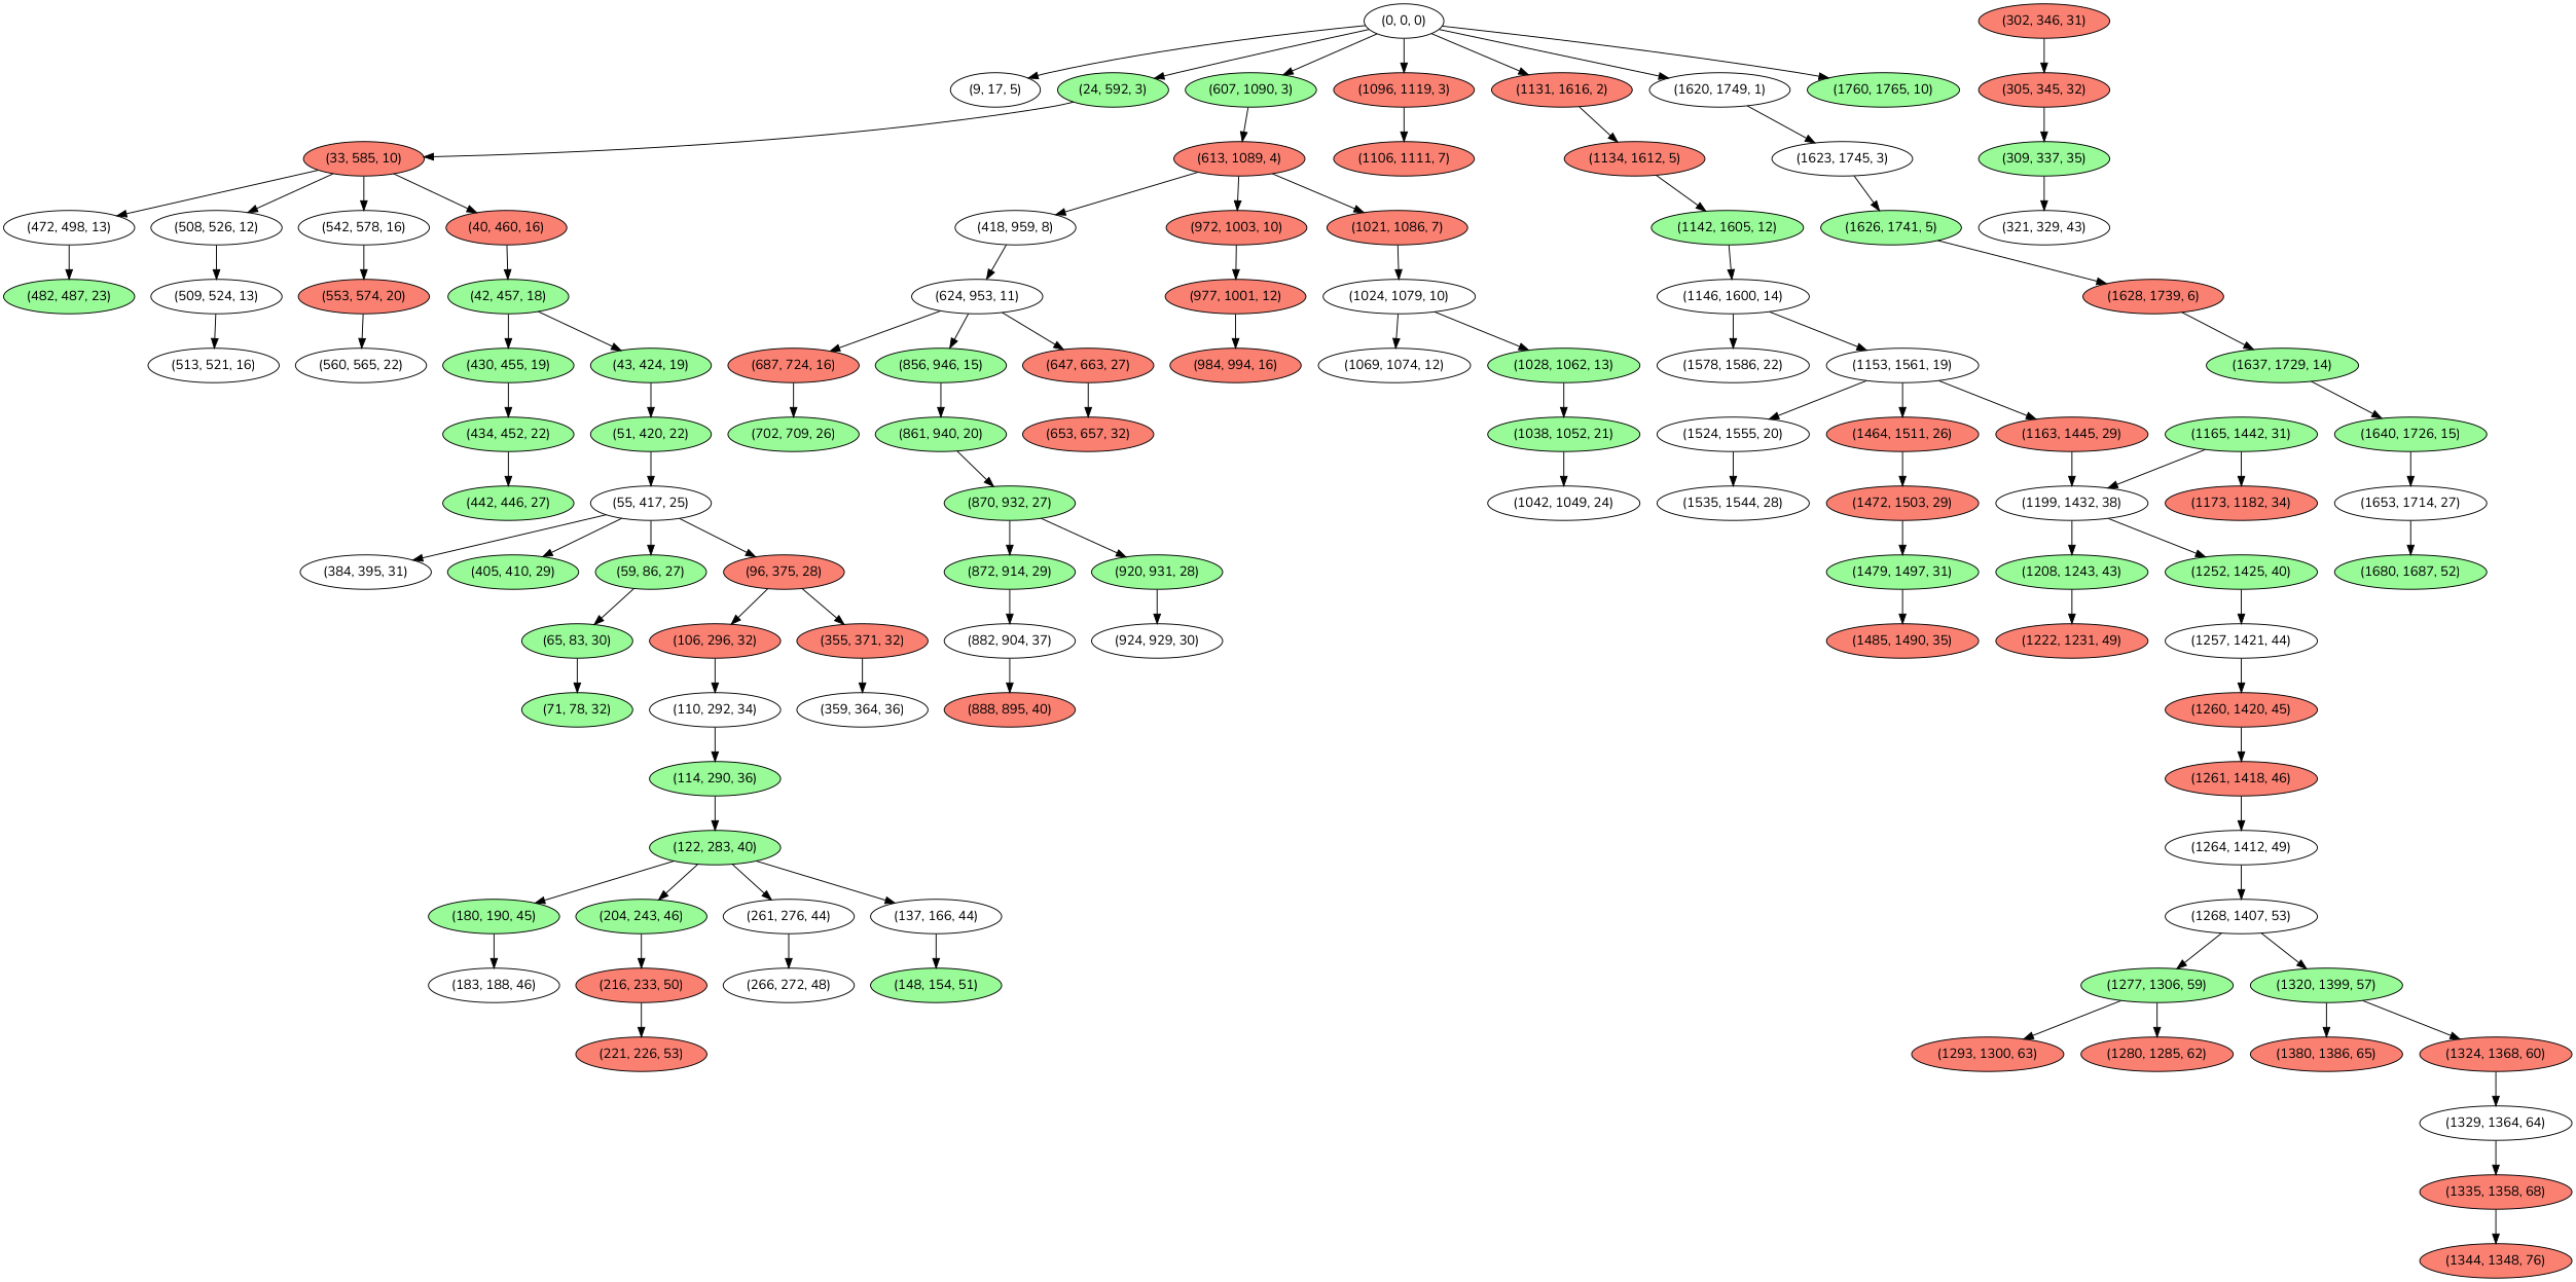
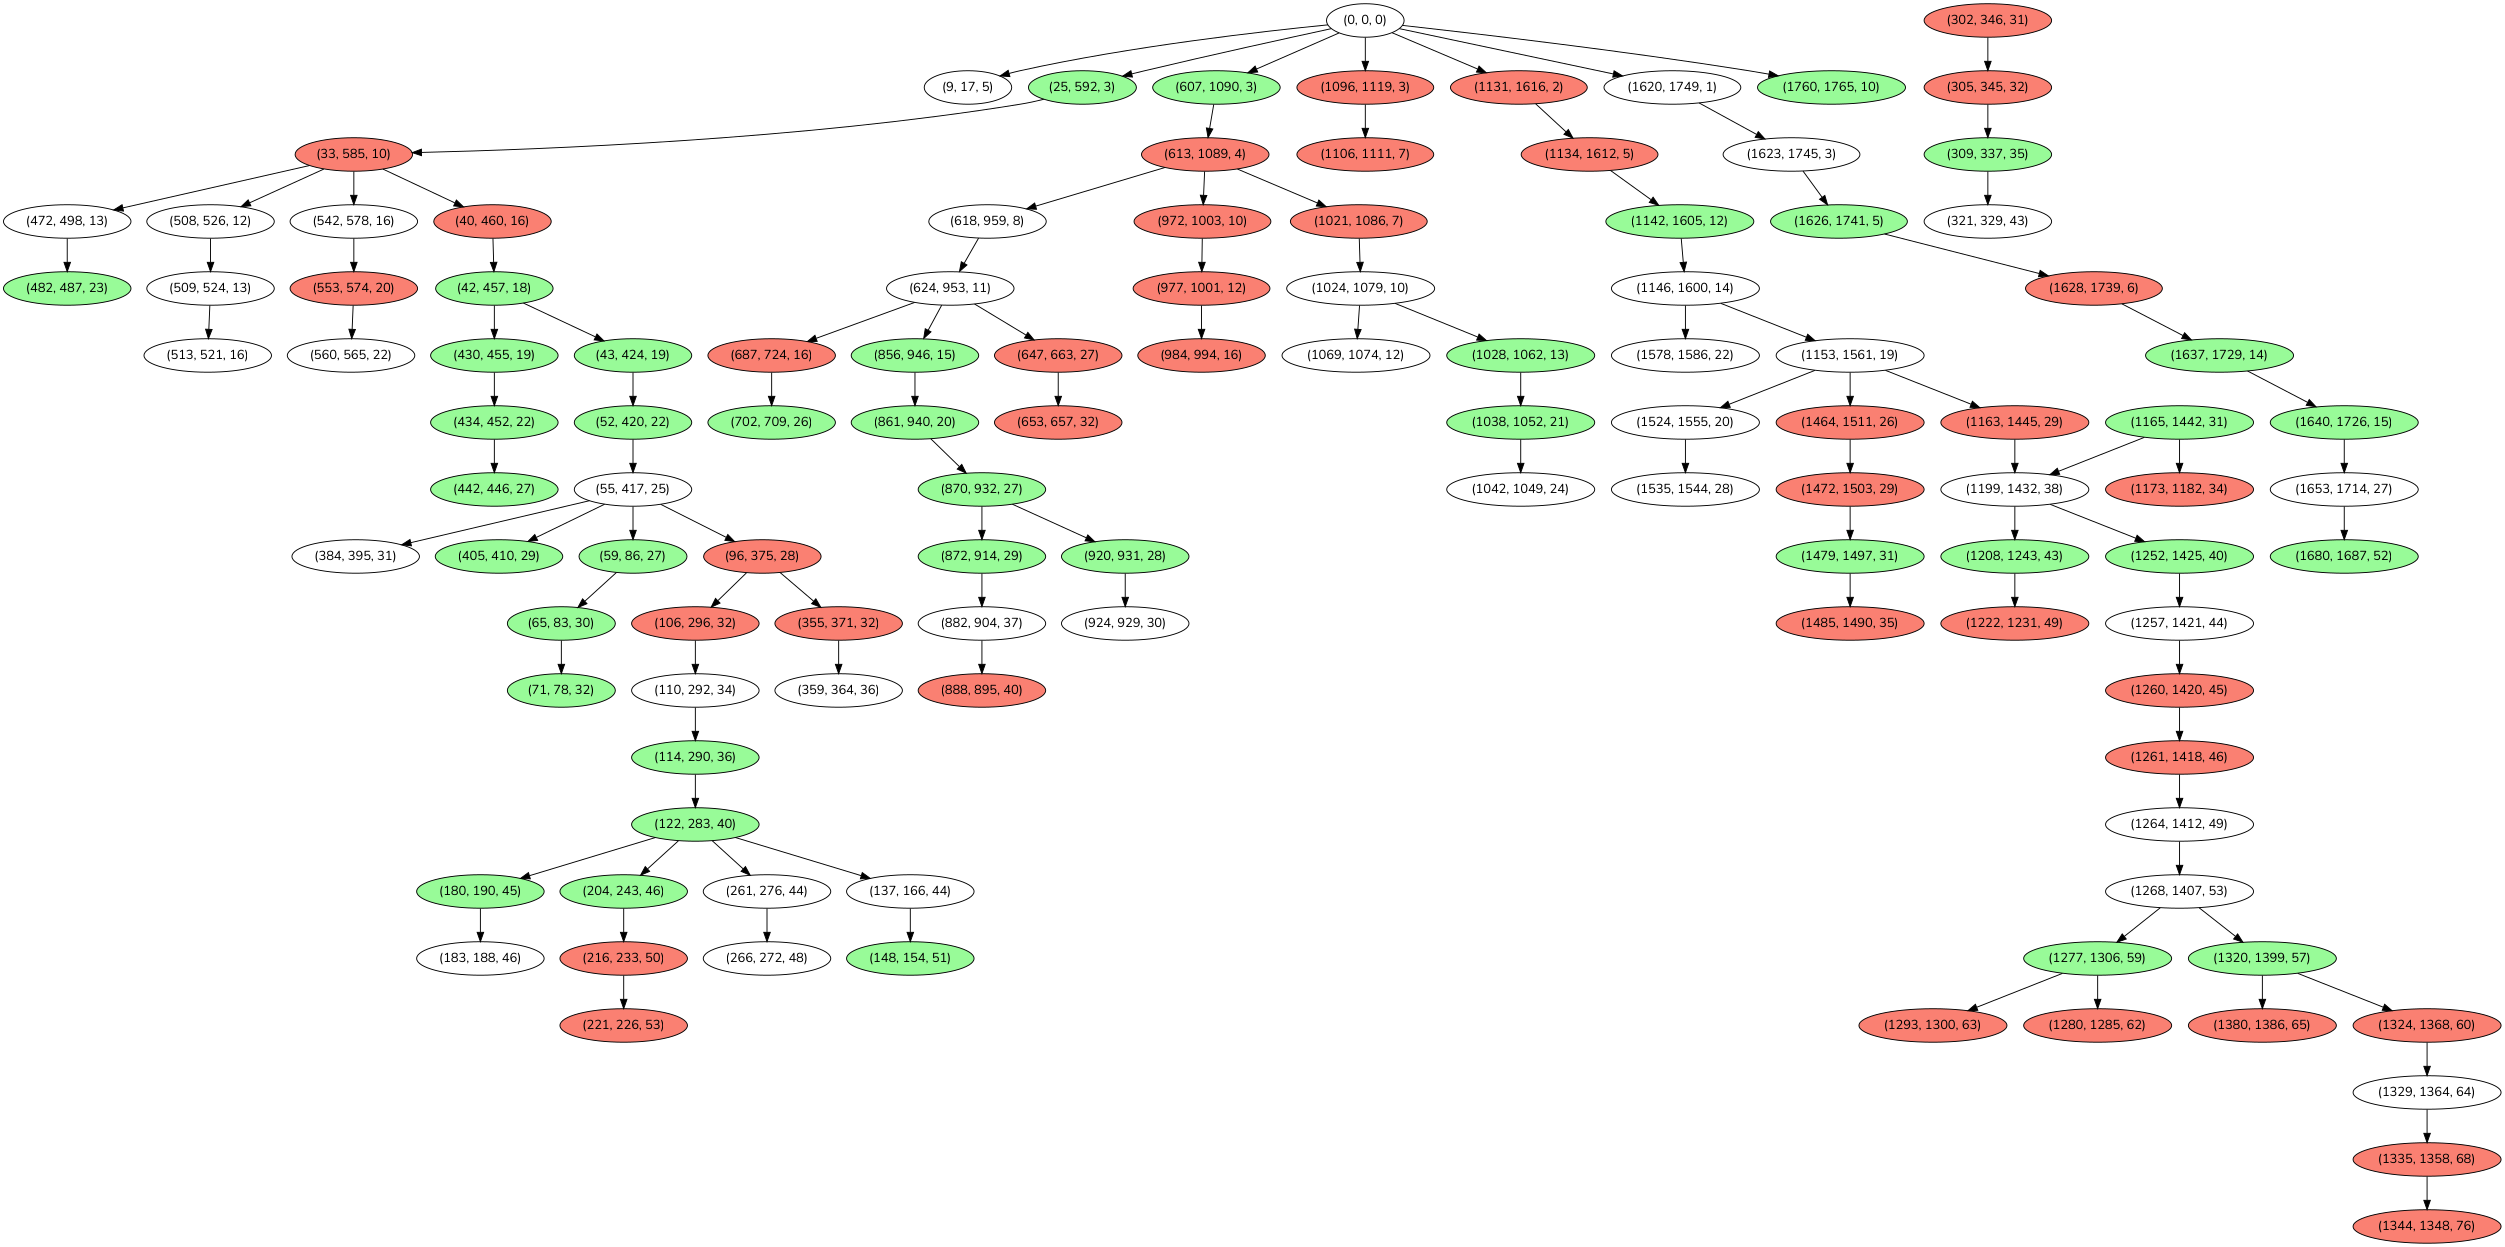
  digraph {
    fontname=Nunito
    node [fillcolor=palegreen fontname=Nunito style=filled]
    edge [fontname=Nunito]
    "(0, 0, 0)" [fillcolor=white]
    "(9, 17, 5)" [fillcolor=white]
-   "(25, 592, 3)" [label="(24, 592, 3)"]
+   "(25, 592, 3)"
    "(607, 1090, 3)"
    "(1096, 1119, 3)" [fillcolor=salmon]
    "(1131, 1616, 2)" [fillcolor=salmon]
    "(1620, 1749, 1)" [fillcolor=white]
    "(1760, 1765, 10)"
    "(33, 585, 10)" [fillcolor=salmon]
    "(613, 1089, 4)" [fillcolor=salmon]
    "(1106, 1111, 7)" [fillcolor=salmon]
    "(1134, 1612, 5)" [fillcolor=salmon]
    "(1623, 1745, 3)" [fillcolor=white]
    "(40, 460, 16)" [fillcolor=salmon]
    "(472, 498, 13)" [fillcolor=white]
    "(508, 526, 12)" [fillcolor=white]
    "(542, 578, 16)" [fillcolor=white]
    "(42, 457, 18)"
    "(482, 487, 23)"
    "(509, 524, 13)" [fillcolor=white]
    "(553, 574, 20)" [fillcolor=salmon]
    "(43, 424, 19)"
    "(430, 455, 19)"
-   "(51, 420, 22)"
+   "(51, 420, 22)" [label="(52, 420, 22)"]
    "(434, 452, 22)"
    "(55, 417, 25)" [fillcolor=white]
    "(59, 86, 27)"
    "(96, 375, 28)" [fillcolor=salmon]
    "(384, 395, 31)" [fillcolor=white]
    "(405, 410, 29)"
    "(65, 83, 30)"
    "(106, 296, 32)" [fillcolor=salmon]
    "(355, 371, 32)" [fillcolor=salmon]
    "(71, 78, 32)"
    "(110, 292, 34)" [fillcolor=white]
    "(302, 346, 31)" [fillcolor=salmon]
    "(305, 345, 32)" [fillcolor=salmon]
    "(359, 364, 36)" [fillcolor=white]
    "(114, 290, 36)"
    "(122, 283, 40)"
    "(137, 166, 44)" [fillcolor=white]
    "(180, 190, 45)"
    "(204, 243, 46)"
    "(261, 276, 44)" [fillcolor=white]
    "(148, 154, 51)"
    "(183, 188, 46)" [fillcolor=white]
    "(216, 233, 50)" [fillcolor=salmon]
    "(266, 272, 48)" [fillcolor=white]
    "(221, 226, 53)" [fillcolor=salmon]
    "(309, 337, 35)"
    "(321, 329, 43)" [fillcolor=white]
    "(442, 446, 27)"
    "(513, 521, 16)" [fillcolor=white]
    "(560, 565, 22)" [fillcolor=white]
-   "(618, 959, 8)" [fillcolor=white label="(418, 959, 8)"]
+   "(618, 959, 8)" [fillcolor=white]
    "(972, 1003, 10)" [fillcolor=salmon]
    "(1021, 1086, 7)" [fillcolor=salmon]
    "(624, 953, 11)" [fillcolor=white]
    "(977, 1001, 12)" [fillcolor=salmon]
    "(1024, 1079, 10)" [fillcolor=white]
    "(647, 663, 27)" [fillcolor=salmon]
    "(687, 724, 16)" [fillcolor=salmon]
    "(856, 946, 15)"
    "(653, 657, 32)" [fillcolor=salmon]
    "(702, 709, 26)"
    "(861, 940, 20)"
    "(870, 932, 27)"
    "(872, 914, 29)"
    "(920, 931, 28)"
    "(882, 904, 37)" [fillcolor=white]
    "(924, 929, 30)" [fillcolor=white]
    "(888, 895, 40)" [fillcolor=salmon]
    "(984, 994, 16)" [fillcolor=salmon]
    "(1028, 1062, 13)"
    "(1069, 1074, 12)" [fillcolor=white]
    "(1038, 1052, 21)"
    "(1042, 1049, 24)" [fillcolor=white]
    "(1142, 1605, 12)"
    "(1146, 1600, 14)" [fillcolor=white]
    "(1153, 1561, 19)" [fillcolor=white]
    "(1578, 1586, 22)" [fillcolor=white]
    "(1163, 1445, 29)" [fillcolor=salmon]
    "(1464, 1511, 26)" [fillcolor=salmon]
    "(1524, 1555, 20)" [fillcolor=white]
    "(1199, 1432, 38)" [fillcolor=white]
    "(1472, 1503, 29)" [fillcolor=salmon]
    "(1535, 1544, 28)" [fillcolor=white]
    "(1173, 1182, 34)" [fillcolor=salmon]
    "(1165, 1442, 31)"
    "(1208, 1243, 43)"
    "(1252, 1425, 40)"
    "(1222, 1231, 49)" [fillcolor=salmon]
    "(1257, 1421, 44)" [fillcolor=white]
    "(1260, 1420, 45)" [fillcolor=salmon]
    "(1261, 1418, 46)" [fillcolor=salmon]
    "(1264, 1412, 49)" [fillcolor=white]
    "(1268, 1407, 53)" [fillcolor=white]
    "(1277, 1306, 59)"
    "(1320, 1399, 57)"
    "(1280, 1285, 62)" [fillcolor=salmon]
    "(1293, 1300, 63)" [fillcolor=salmon]
    "(1324, 1368, 60)" [fillcolor=salmon]
    "(1380, 1386, 65)" [fillcolor=salmon]
    "(1329, 1364, 64)" [fillcolor=white]
    "(1335, 1358, 68)" [fillcolor=salmon]
    "(1344, 1348, 76)" [fillcolor=salmon]
    "(1479, 1497, 31)"
    "(1485, 1490, 35)" [fillcolor=salmon]
    "(1626, 1741, 5)"
    "(1628, 1739, 6)" [fillcolor=salmon]
    "(1637, 1729, 14)"
    "(1640, 1726, 15)"
    "(1653, 1714, 27)" [fillcolor=white]
    "(1680, 1687, 52)"
    "(0, 0, 0)" -> "(9, 17, 5)"
    "(0, 0, 0)" -> "(25, 592, 3)"
    "(0, 0, 0)" -> "(607, 1090, 3)"
    "(0, 0, 0)" -> "(1096, 1119, 3)"
    "(0, 0, 0)" -> "(1131, 1616, 2)"
    "(0, 0, 0)" -> "(1620, 1749, 1)"
    "(0, 0, 0)" -> "(1760, 1765, 10)"
    "(25, 592, 3)" -> "(33, 585, 10)"
    "(607, 1090, 3)" -> "(613, 1089, 4)"
    "(1096, 1119, 3)" -> "(1106, 1111, 7)"
    "(1131, 1616, 2)" -> "(1134, 1612, 5)"
    "(1620, 1749, 1)" -> "(1623, 1745, 3)"
    "(33, 585, 10)" -> "(40, 460, 16)"
    "(33, 585, 10)" -> "(472, 498, 13)"
    "(33, 585, 10)" -> "(508, 526, 12)"
    "(33, 585, 10)" -> "(542, 578, 16)"
    "(613, 1089, 4)" -> "(618, 959, 8)"
    "(613, 1089, 4)" -> "(972, 1003, 10)"
    "(613, 1089, 4)" -> "(1021, 1086, 7)"
    "(1134, 1612, 5)" -> "(1142, 1605, 12)"
    "(1623, 1745, 3)" -> "(1626, 1741, 5)"
    "(40, 460, 16)" -> "(42, 457, 18)"
    "(472, 498, 13)" -> "(482, 487, 23)"
    "(508, 526, 12)" -> "(509, 524, 13)"
    "(542, 578, 16)" -> "(553, 574, 20)"
    "(42, 457, 18)" -> "(43, 424, 19)"
    "(42, 457, 18)" -> "(430, 455, 19)"
    "(509, 524, 13)" -> "(513, 521, 16)"
    "(553, 574, 20)" -> "(560, 565, 22)"
    "(43, 424, 19)" -> "(51, 420, 22)"
    "(430, 455, 19)" -> "(434, 452, 22)"
    "(51, 420, 22)" -> "(55, 417, 25)"
    "(434, 452, 22)" -> "(442, 446, 27)"
    "(55, 417, 25)" -> "(59, 86, 27)"
    "(55, 417, 25)" -> "(96, 375, 28)"
    "(55, 417, 25)" -> "(384, 395, 31)"
    "(55, 417, 25)" -> "(405, 410, 29)"
    "(59, 86, 27)" -> "(65, 83, 30)"
    "(96, 375, 28)" -> "(106, 296, 32)"
    "(96, 375, 28)" -> "(355, 371, 32)"
    "(65, 83, 30)" -> "(71, 78, 32)"
    "(106, 296, 32)" -> "(110, 292, 34)"
    "(355, 371, 32)" -> "(359, 364, 36)"
    "(110, 292, 34)" -> "(114, 290, 36)"
    "(302, 346, 31)" -> "(305, 345, 32)"
    "(305, 345, 32)" -> "(309, 337, 35)"
    "(114, 290, 36)" -> "(122, 283, 40)"
    "(122, 283, 40)" -> "(137, 166, 44)"
    "(122, 283, 40)" -> "(180, 190, 45)"
    "(122, 283, 40)" -> "(204, 243, 46)"
    "(122, 283, 40)" -> "(261, 276, 44)"
    "(137, 166, 44)" -> "(148, 154, 51)"
    "(180, 190, 45)" -> "(183, 188, 46)"
    "(204, 243, 46)" -> "(216, 233, 50)"
    "(261, 276, 44)" -> "(266, 272, 48)"
    "(216, 233, 50)" -> "(221, 226, 53)"
    "(309, 337, 35)" -> "(321, 329, 43)"
    "(618, 959, 8)" -> "(624, 953, 11)"
    "(972, 1003, 10)" -> "(977, 1001, 12)"
    "(1021, 1086, 7)" -> "(1024, 1079, 10)"
    "(624, 953, 11)" -> "(647, 663, 27)"
    "(624, 953, 11)" -> "(687, 724, 16)"
    "(624, 953, 11)" -> "(856, 946, 15)"
    "(977, 1001, 12)" -> "(984, 994, 16)"
    "(1024, 1079, 10)" -> "(1028, 1062, 13)"
    "(1024, 1079, 10)" -> "(1069, 1074, 12)"
    "(647, 663, 27)" -> "(653, 657, 32)"
    "(687, 724, 16)" -> "(702, 709, 26)"
    "(856, 946, 15)" -> "(861, 940, 20)"
    "(861, 940, 20)" -> "(870, 932, 27)"
    "(870, 932, 27)" -> "(872, 914, 29)"
    "(870, 932, 27)" -> "(920, 931, 28)"
    "(872, 914, 29)" -> "(882, 904, 37)"
    "(920, 931, 28)" -> "(924, 929, 30)"
    "(882, 904, 37)" -> "(888, 895, 40)"
    "(1028, 1062, 13)" -> "(1038, 1052, 21)"
    "(1038, 1052, 21)" -> "(1042, 1049, 24)"
    "(1142, 1605, 12)" -> "(1146, 1600, 14)"
    "(1146, 1600, 14)" -> "(1153, 1561, 19)"
    "(1146, 1600, 14)" -> "(1578, 1586, 22)"
    "(1153, 1561, 19)" -> "(1163, 1445, 29)"
    "(1153, 1561, 19)" -> "(1464, 1511, 26)"
    "(1153, 1561, 19)" -> "(1524, 1555, 20)"
    "(1163, 1445, 29)" -> "(1199, 1432, 38)"
    "(1464, 1511, 26)" -> "(1472, 1503, 29)"
    "(1524, 1555, 20)" -> "(1535, 1544, 28)"
    "(1199, 1432, 38)" -> "(1208, 1243, 43)"
    "(1199, 1432, 38)" -> "(1252, 1425, 40)"
    "(1472, 1503, 29)" -> "(1479, 1497, 31)"
    "(1165, 1442, 31)" -> "(1199, 1432, 38)"
    "(1165, 1442, 31)" -> "(1173, 1182, 34)"
    "(1208, 1243, 43)" -> "(1222, 1231, 49)"
    "(1252, 1425, 40)" -> "(1257, 1421, 44)"
    "(1257, 1421, 44)" -> "(1260, 1420, 45)"
    "(1260, 1420, 45)" -> "(1261, 1418, 46)"
    "(1261, 1418, 46)" -> "(1264, 1412, 49)"
    "(1264, 1412, 49)" -> "(1268, 1407, 53)"
    "(1268, 1407, 53)" -> "(1277, 1306, 59)"
    "(1268, 1407, 53)" -> "(1320, 1399, 57)"
    "(1277, 1306, 59)" -> "(1280, 1285, 62)"
    "(1277, 1306, 59)" -> "(1293, 1300, 63)"
    "(1320, 1399, 57)" -> "(1324, 1368, 60)"
    "(1320, 1399, 57)" -> "(1380, 1386, 65)"
    "(1324, 1368, 60)" -> "(1329, 1364, 64)"
    "(1329, 1364, 64)" -> "(1335, 1358, 68)"
    "(1335, 1358, 68)" -> "(1344, 1348, 76)"
    "(1479, 1497, 31)" -> "(1485, 1490, 35)"
    "(1626, 1741, 5)" -> "(1628, 1739, 6)"
    "(1628, 1739, 6)" -> "(1637, 1729, 14)"
    "(1637, 1729, 14)" -> "(1640, 1726, 15)"
    "(1640, 1726, 15)" -> "(1653, 1714, 27)"
    "(1653, 1714, 27)" -> "(1680, 1687, 52)"
  }
